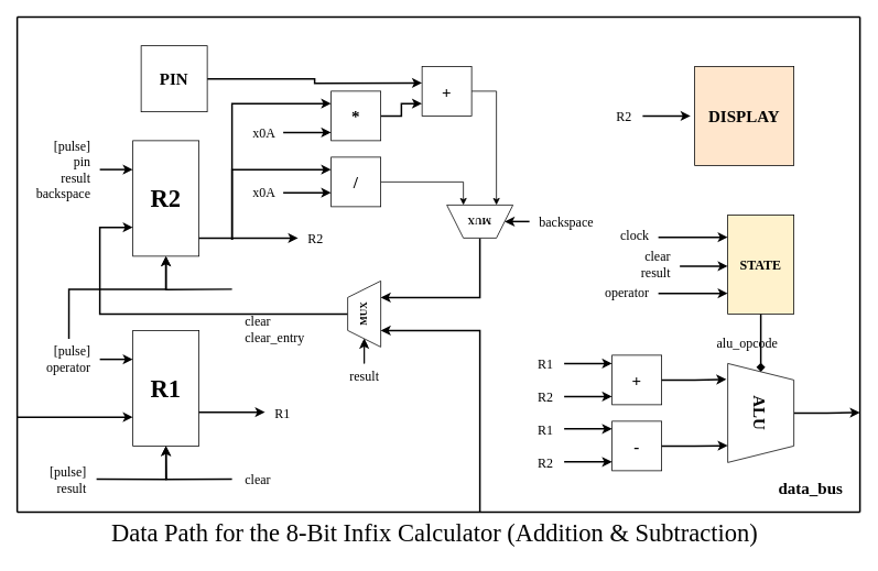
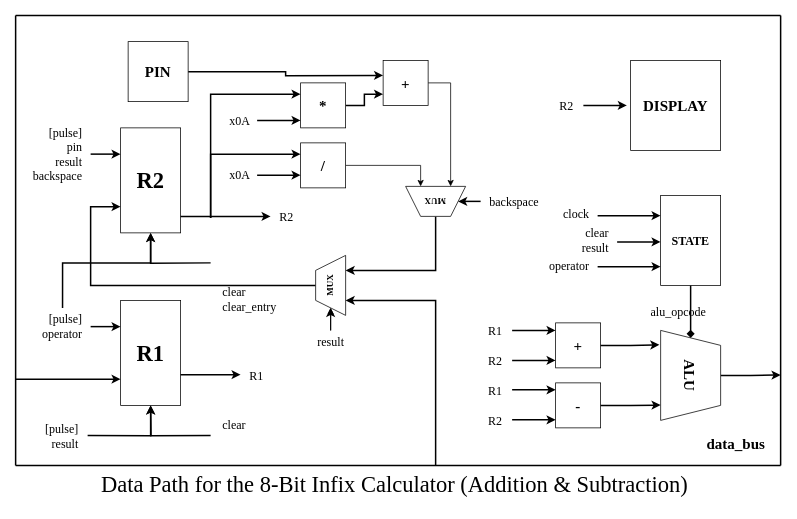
  <mxCell id="0" />
  <mxCell id="1" parent="0" />
  <mxCell id="2" style="edgeStyle=orthogonalEdgeStyle;rounded=0;orthogonalLoop=1;jettySize=auto;html=1;exitX=1;exitY=0.5;exitDx=0;exitDy=0;strokeWidth=2;" edge="1" parent="1" source="3"><mxGeometry relative="1" as="geometry"><mxPoint x="510" y="100" as="targetPoint" /></mxGeometry></mxCell>
  <mxCell id="3" value="&lt;font style=&quot;font-size: 20px;&quot; face=&quot;Times New Roman&quot;&gt;&lt;b style=&quot;&quot;&gt;PIN&lt;/b&gt;&lt;/font&gt;" style="whiteSpace=wrap;html=1;aspect=fixed;" vertex="1" parent="1"><mxGeometry x="170" y="55" width="80" height="80" as="geometry" /></mxCell>
  <mxCell id="4" value="" style="endArrow=none;html=1;rounded=0;strokeWidth=2;" edge="1" parent="1"><mxGeometry width="50" height="50" relative="1" as="geometry"><mxPoint x="20" y="20" as="sourcePoint" /><mxPoint x="1040" y="20" as="targetPoint" /></mxGeometry></mxCell>
  <mxCell id="5" value="" style="endArrow=none;html=1;rounded=0;strokeWidth=2;" edge="1" parent="1"><mxGeometry width="50" height="50" relative="1" as="geometry"><mxPoint x="20" y="20" as="sourcePoint" /><mxPoint x="20" y="620" as="targetPoint" /></mxGeometry></mxCell>
  <mxCell id="6" value="" style="endArrow=none;html=1;rounded=0;strokeWidth=2;" edge="1" parent="1"><mxGeometry width="50" height="50" relative="1" as="geometry"><mxPoint x="20" y="620" as="sourcePoint" /><mxPoint x="1040" y="620" as="targetPoint" /></mxGeometry></mxCell>
  <mxCell id="7" value="" style="endArrow=none;html=1;rounded=0;strokeWidth=2;" edge="1" parent="1"><mxGeometry width="50" height="50" relative="1" as="geometry"><mxPoint x="1040" y="20" as="sourcePoint" /><mxPoint x="1040" y="620" as="targetPoint" /></mxGeometry></mxCell>
  <mxCell id="8" value="&lt;font face=&quot;Times New Roman&quot; style=&quot;font-size: 20px;&quot;&gt;&lt;b&gt;data_bus&lt;/b&gt;&lt;/font&gt;" style="text;html=1;align=center;verticalAlign=middle;resizable=0;points=[];autosize=1;strokeColor=none;fillColor=none;" vertex="1" parent="1"><mxGeometry x="930" y="570" width="100" height="40" as="geometry" /></mxCell>
  <mxCell id="9" style="edgeStyle=orthogonalEdgeStyle;rounded=0;orthogonalLoop=1;jettySize=auto;html=1;exitX=0.5;exitY=0;exitDx=0;exitDy=0;strokeWidth=2;" edge="1" parent="1" source="10"><mxGeometry relative="1" as="geometry"><mxPoint x="1040" y="499.571" as="targetPoint" /></mxGeometry></mxCell>
  <mxCell id="10" value="&lt;font style=&quot;font-size: 20px;&quot; face=&quot;Times New Roman&quot;&gt;&lt;b style=&quot;&quot;&gt;ALU&lt;/b&gt;&lt;/font&gt;" style="shape=trapezoid;perimeter=trapezoidPerimeter;whiteSpace=wrap;html=1;fixedSize=1;rotation=90;size=20;" vertex="1" parent="1"><mxGeometry x="860" y="460" width="120" height="80" as="geometry" /></mxCell>
  <mxCell id="11" style="edgeStyle=orthogonalEdgeStyle;rounded=0;orthogonalLoop=1;jettySize=auto;html=1;exitX=0.5;exitY=1;exitDx=0;exitDy=0;entryX=0;entryY=0.5;entryDx=0;entryDy=0;strokeWidth=2;endArrow=diamond;" edge="1" parent="1" source="12" target="10"><mxGeometry relative="1" as="geometry" /></mxCell>
- <mxCell id="12" value="STATE" style="rounded=0;whiteSpace=wrap;html=1;fontStyle=1;fontFamily=Times New Roman;fontSize=16;fillColor=#fff2cc;" vertex="1" parent="1"><mxGeometry x="880" y="260" width="80" height="120" as="geometry" /></mxCell>
+ <mxCell id="12" value="STATE" style="rounded=0;whiteSpace=wrap;html=1;fontStyle=1;fontFamily=Times New Roman;fontSize=16;" vertex="1" parent="1"><mxGeometry x="880" y="260" width="80" height="120" as="geometry" /></mxCell>
  <mxCell id="13" value="&lt;font style=&quot;font-size: 16px;&quot; face=&quot;Times New Roman&quot;&gt;alu_opcode&lt;/font&gt;" style="text;html=1;align=left;verticalAlign=middle;resizable=0;points=[];autosize=1;strokeColor=none;fillColor=none;" vertex="1" parent="1"><mxGeometry x="865" y="400" width="100" height="30" as="geometry" /></mxCell>
  <mxCell id="14" value="" style="endArrow=classic;html=1;rounded=0;strokeWidth=2;entryX=-0.021;entryY=0.337;entryDx=0;entryDy=0;entryPerimeter=0;" edge="1" parent="1"><mxGeometry width="50" height="50" relative="1" as="geometry"><mxPoint x="796" y="355" as="sourcePoint" /><mxPoint x="880" y="355" as="targetPoint" /></mxGeometry></mxCell>
  <mxCell id="15" value="" style="endArrow=classic;html=1;rounded=0;strokeWidth=2;entryX=-0.021;entryY=0.337;entryDx=0;entryDy=0;entryPerimeter=0;" edge="1" parent="1"><mxGeometry width="50" height="50" relative="1" as="geometry"><mxPoint x="796" y="287" as="sourcePoint" /><mxPoint x="880" y="287" as="targetPoint" /></mxGeometry></mxCell>
  <mxCell id="16" value="&lt;font face=&quot;Times New Roman&quot; style=&quot;font-size: 16px;&quot;&gt;clock&lt;/font&gt;" style="text;html=1;align=right;verticalAlign=middle;resizable=0;points=[];autosize=1;strokeColor=none;fillColor=none;" vertex="1" parent="1"><mxGeometry x="726" y="270" width="60" height="30" as="geometry" /></mxCell>
  <mxCell id="17" value="&lt;font face=&quot;Times New Roman&quot; style=&quot;font-size: 16px;&quot;&gt;operator&lt;/font&gt;" style="text;html=1;align=right;verticalAlign=middle;resizable=0;points=[];autosize=1;strokeColor=none;fillColor=none;" vertex="1" parent="1"><mxGeometry x="706" y="339" width="80" height="30" as="geometry" /></mxCell>
- <mxCell id="18" value="&lt;font style=&quot;font-size: 20px;&quot; face=&quot;Times New Roman&quot;&gt;&lt;b style=&quot;&quot;&gt;DISPLAY&lt;/b&gt;&lt;/font&gt;" style="whiteSpace=wrap;html=1;aspect=fixed;fillColor=#ffe6cc;" vertex="1" parent="1"><mxGeometry x="840" y="80" width="120" height="120" as="geometry" /></mxCell>
+ <mxCell id="18" value="&lt;font style=&quot;font-size: 20px;&quot; face=&quot;Times New Roman&quot;&gt;&lt;b style=&quot;&quot;&gt;DISPLAY&lt;/b&gt;&lt;/font&gt;" style="whiteSpace=wrap;html=1;aspect=fixed;" vertex="1" parent="1"><mxGeometry x="840" y="80" width="120" height="120" as="geometry" /></mxCell>
  <mxCell id="19" value="&lt;font face=&quot;Verdana&quot; style=&quot;font-size: 20px;&quot;&gt;&lt;b style=&quot;&quot;&gt;+&lt;/b&gt;&lt;/font&gt;" style="whiteSpace=wrap;html=1;aspect=fixed;" vertex="1" parent="1"><mxGeometry x="740" y="430" width="60" height="60" as="geometry" /></mxCell>
  <mxCell id="20" value="&lt;font face=&quot;Verdana&quot; style=&quot;font-size: 20px;&quot;&gt;&lt;b style=&quot;&quot;&gt;-&lt;/b&gt;&lt;/font&gt;" style="whiteSpace=wrap;html=1;aspect=fixed;" vertex="1" parent="1"><mxGeometry x="740" y="510" width="60" height="60" as="geometry" /></mxCell>
  <mxCell id="21" style="edgeStyle=orthogonalEdgeStyle;rounded=0;orthogonalLoop=1;jettySize=auto;html=1;exitX=1;exitY=0.5;exitDx=0;exitDy=0;entryX=0.161;entryY=1.021;entryDx=0;entryDy=0;entryPerimeter=0;strokeWidth=2;" edge="1" parent="1" source="19" target="10"><mxGeometry relative="1" as="geometry" /></mxCell>
  <mxCell id="22" style="edgeStyle=orthogonalEdgeStyle;rounded=0;orthogonalLoop=1;jettySize=auto;html=1;exitX=1;exitY=0.5;exitDx=0;exitDy=0;entryX=0.83;entryY=1;entryDx=0;entryDy=0;entryPerimeter=0;strokeWidth=2;" edge="1" parent="1" source="20" target="10"><mxGeometry relative="1" as="geometry" /></mxCell>
  <mxCell id="23" value="" style="endArrow=classic;html=1;rounded=0;strokeWidth=2;entryX=-0.021;entryY=0.337;entryDx=0;entryDy=0;entryPerimeter=0;" edge="1" parent="1"><mxGeometry width="50" height="50" relative="1" as="geometry"><mxPoint x="682" y="440" as="sourcePoint" /><mxPoint x="740" y="440" as="targetPoint" /></mxGeometry></mxCell>
  <mxCell id="24" value="" style="endArrow=classic;html=1;rounded=0;strokeWidth=2;entryX=-0.021;entryY=0.337;entryDx=0;entryDy=0;entryPerimeter=0;" edge="1" parent="1"><mxGeometry width="50" height="50" relative="1" as="geometry"><mxPoint x="682" y="480" as="sourcePoint" /><mxPoint x="740" y="480" as="targetPoint" /></mxGeometry></mxCell>
  <mxCell id="25" value="" style="endArrow=classic;html=1;rounded=0;strokeWidth=2;entryX=-0.021;entryY=0.337;entryDx=0;entryDy=0;entryPerimeter=0;" edge="1" parent="1"><mxGeometry width="50" height="50" relative="1" as="geometry"><mxPoint x="682" y="519.29" as="sourcePoint" /><mxPoint x="740" y="519.29" as="targetPoint" /></mxGeometry></mxCell>
  <mxCell id="26" value="" style="endArrow=classic;html=1;rounded=0;strokeWidth=2;entryX=-0.021;entryY=0.337;entryDx=0;entryDy=0;entryPerimeter=0;" edge="1" parent="1"><mxGeometry width="50" height="50" relative="1" as="geometry"><mxPoint x="682" y="559.29" as="sourcePoint" /><mxPoint x="740" y="559.29" as="targetPoint" /></mxGeometry></mxCell>
  <mxCell id="27" value="&lt;font face=&quot;Times New Roman&quot; style=&quot;font-size: 16px;&quot;&gt;R1&lt;/font&gt;" style="text;html=1;align=right;verticalAlign=middle;resizable=0;points=[];autosize=1;strokeColor=none;fillColor=none;" vertex="1" parent="1"><mxGeometry x="630" y="425" width="40" height="30" as="geometry" /></mxCell>
  <mxCell id="28" value="&lt;font face=&quot;Times New Roman&quot; style=&quot;font-size: 16px;&quot;&gt;R2&lt;/font&gt;" style="text;html=1;align=right;verticalAlign=middle;resizable=0;points=[];autosize=1;strokeColor=none;fillColor=none;" vertex="1" parent="1"><mxGeometry x="630" y="465" width="40" height="30" as="geometry" /></mxCell>
  <mxCell id="29" value="&lt;font face=&quot;Times New Roman&quot; style=&quot;font-size: 16px;&quot;&gt;R1&lt;/font&gt;" style="text;html=1;align=right;verticalAlign=middle;resizable=0;points=[];autosize=1;strokeColor=none;fillColor=none;" vertex="1" parent="1"><mxGeometry x="630" y="505" width="40" height="30" as="geometry" /></mxCell>
  <mxCell id="30" value="&lt;font face=&quot;Times New Roman&quot; style=&quot;font-size: 16px;&quot;&gt;R2&lt;/font&gt;" style="text;html=1;align=right;verticalAlign=middle;resizable=0;points=[];autosize=1;strokeColor=none;fillColor=none;" vertex="1" parent="1"><mxGeometry x="630" y="545" width="40" height="30" as="geometry" /></mxCell>
  <mxCell id="31" value="&lt;font style=&quot;font-size: 30px;&quot;&gt;R2&lt;/font&gt;" style="rounded=0;whiteSpace=wrap;html=1;fontStyle=1;fontFamily=Times New Roman;fontSize=16;" vertex="1" parent="1"><mxGeometry x="160" y="170" width="80" height="140" as="geometry" /></mxCell>
  <mxCell id="32" value="&lt;font style=&quot;font-size: 30px;&quot;&gt;R1&lt;/font&gt;" style="rounded=0;whiteSpace=wrap;html=1;fontStyle=1;fontFamily=Times New Roman;fontSize=16;" vertex="1" parent="1"><mxGeometry x="160" y="400" width="80" height="140" as="geometry" /></mxCell>
  <mxCell id="33" value="" style="endArrow=classic;html=1;rounded=0;strokeWidth=2;" edge="1" parent="1"><mxGeometry width="50" height="50" relative="1" as="geometry"><mxPoint x="240" y="499.29" as="sourcePoint" /><mxPoint x="320" y="499" as="targetPoint" /></mxGeometry></mxCell>
  <mxCell id="34" value="&lt;font style=&quot;font-size: 16px;&quot; face=&quot;Times New Roman&quot;&gt;R1&lt;/font&gt;" style="text;html=1;align=left;verticalAlign=middle;resizable=0;points=[];autosize=1;strokeColor=none;fillColor=none;" vertex="1" parent="1"><mxGeometry x="330" y="485" width="40" height="30" as="geometry" /></mxCell>
  <mxCell id="35" value="" style="endArrow=classic;html=1;rounded=0;strokeWidth=2;" edge="1" parent="1"><mxGeometry width="50" height="50" relative="1" as="geometry"><mxPoint x="240" y="288.29" as="sourcePoint" /><mxPoint x="360" y="288" as="targetPoint" /></mxGeometry></mxCell>
  <mxCell id="36" value="&lt;font style=&quot;font-size: 16px;&quot; face=&quot;Times New Roman&quot;&gt;R2&lt;/font&gt;" style="text;html=1;align=left;verticalAlign=middle;resizable=0;points=[];autosize=1;strokeColor=none;fillColor=none;" vertex="1" parent="1"><mxGeometry x="370" y="274" width="40" height="30" as="geometry" /></mxCell>
  <mxCell id="37" style="edgeStyle=orthogonalEdgeStyle;rounded=0;orthogonalLoop=1;jettySize=auto;html=1;exitX=1;exitY=0.5;exitDx=0;exitDy=0;entryX=0;entryY=0.75;entryDx=0;entryDy=0;strokeWidth=2;" edge="1" parent="1" source="38" target="42"><mxGeometry relative="1" as="geometry" /></mxCell>
  <mxCell id="38" value="&lt;font face=&quot;Verdana&quot; style=&quot;font-size: 20px;&quot;&gt;&lt;b style=&quot;&quot;&gt;*&lt;/b&gt;&lt;/font&gt;" style="whiteSpace=wrap;html=1;aspect=fixed;" vertex="1" parent="1"><mxGeometry x="400" y="110" width="60" height="60" as="geometry" /></mxCell>
  <mxCell id="39" style="edgeStyle=orthogonalEdgeStyle;rounded=0;orthogonalLoop=1;jettySize=auto;html=1;exitX=1;exitY=0.5;exitDx=0;exitDy=0;entryX=0.75;entryY=1;entryDx=0;entryDy=0;" edge="1" parent="1" source="40" target="50"><mxGeometry relative="1" as="geometry" /></mxCell>
  <mxCell id="40" value="&lt;font face=&quot;Verdana&quot;&gt;&lt;span style=&quot;font-size: 20px;&quot;&gt;&lt;b&gt;/&lt;/b&gt;&lt;/span&gt;&lt;/font&gt;" style="whiteSpace=wrap;html=1;aspect=fixed;" vertex="1" parent="1"><mxGeometry x="400" y="190" width="60" height="60" as="geometry" /></mxCell>
  <mxCell id="41" style="edgeStyle=orthogonalEdgeStyle;rounded=0;orthogonalLoop=1;jettySize=auto;html=1;exitX=1;exitY=0.5;exitDx=0;exitDy=0;entryX=0.25;entryY=1;entryDx=0;entryDy=0;" edge="1" parent="1" source="42" target="50"><mxGeometry relative="1" as="geometry" /></mxCell>
  <mxCell id="42" value="&lt;font face=&quot;Verdana&quot; style=&quot;font-size: 20px;&quot;&gt;&lt;b style=&quot;&quot;&gt;+&lt;/b&gt;&lt;/font&gt;" style="whiteSpace=wrap;html=1;aspect=fixed;" vertex="1" parent="1"><mxGeometry x="510" y="80" width="60" height="60" as="geometry" /></mxCell>
  <mxCell id="43" value="" style="endArrow=classic;html=1;rounded=0;strokeWidth=2;entryX=0;entryY=0.25;entryDx=0;entryDy=0;" edge="1" parent="1" target="40"><mxGeometry width="50" height="50" relative="1" as="geometry"><mxPoint x="280" y="290" as="sourcePoint" /><mxPoint x="370" y="298" as="targetPoint" /><Array as="points"><mxPoint x="280" y="205" /></Array></mxGeometry></mxCell>
  <mxCell id="44" value="" style="endArrow=classic;html=1;rounded=0;strokeWidth=2;entryX=0;entryY=0.25;entryDx=0;entryDy=0;" edge="1" parent="1" target="38"><mxGeometry width="50" height="50" relative="1" as="geometry"><mxPoint x="280" y="290" as="sourcePoint" /><mxPoint x="370" y="215" as="targetPoint" /><Array as="points"><mxPoint x="280" y="125" /></Array></mxGeometry></mxCell>
  <mxCell id="45" value="" style="endArrow=classic;html=1;rounded=0;strokeWidth=2;entryX=-0.021;entryY=0.337;entryDx=0;entryDy=0;entryPerimeter=0;" edge="1" parent="1"><mxGeometry width="50" height="50" relative="1" as="geometry"><mxPoint x="342" y="160" as="sourcePoint" /><mxPoint x="400" y="160" as="targetPoint" /></mxGeometry></mxCell>
  <mxCell id="46" value="" style="endArrow=classic;html=1;rounded=0;strokeWidth=2;entryX=-0.021;entryY=0.337;entryDx=0;entryDy=0;entryPerimeter=0;" edge="1" parent="1"><mxGeometry width="50" height="50" relative="1" as="geometry"><mxPoint x="342" y="233" as="sourcePoint" /><mxPoint x="400" y="233" as="targetPoint" /></mxGeometry></mxCell>
  <mxCell id="47" value="&lt;font face=&quot;Times New Roman&quot; style=&quot;font-size: 16px;&quot;&gt;x0A&lt;/font&gt;" style="text;html=1;align=right;verticalAlign=middle;resizable=0;points=[];autosize=1;strokeColor=none;fillColor=none;" vertex="1" parent="1"><mxGeometry x="284" y="145" width="50" height="30" as="geometry" /></mxCell>
  <mxCell id="48" value="&lt;font face=&quot;Times New Roman&quot; style=&quot;font-size: 16px;&quot;&gt;x0A&lt;/font&gt;" style="text;html=1;align=right;verticalAlign=middle;resizable=0;points=[];autosize=1;strokeColor=none;fillColor=none;" vertex="1" parent="1"><mxGeometry x="284" y="218" width="50" height="30" as="geometry" /></mxCell>
  <mxCell id="49" style="edgeStyle=orthogonalEdgeStyle;rounded=0;orthogonalLoop=1;jettySize=auto;html=1;exitX=0.5;exitY=0;exitDx=0;exitDy=0;entryX=0.75;entryY=1;entryDx=0;entryDy=0;strokeWidth=2;" edge="1" parent="1" source="50" target="54"><mxGeometry relative="1" as="geometry" /></mxCell>
  <mxCell id="50" value="&lt;font face=&quot;Times New Roman&quot;&gt;&lt;b style=&quot;&quot;&gt;MUX&lt;/b&gt;&lt;/font&gt;" style="shape=trapezoid;perimeter=trapezoidPerimeter;whiteSpace=wrap;html=1;fixedSize=1;rotation=-180;size=20;" vertex="1" parent="1"><mxGeometry x="540" y="248" width="80" height="40" as="geometry" /></mxCell>
  <mxCell id="51" value="" style="endArrow=classic;html=1;rounded=0;strokeWidth=2;entryX=0;entryY=0.5;entryDx=0;entryDy=0;" edge="1" parent="1" target="50"><mxGeometry width="50" height="50" relative="1" as="geometry"><mxPoint x="640" y="268" as="sourcePoint" /><mxPoint x="750" y="400" as="targetPoint" /></mxGeometry></mxCell>
  <mxCell id="52" value="&lt;font style=&quot;font-size: 16px;&quot; face=&quot;Times New Roman&quot;&gt;backspace&lt;/font&gt;" style="text;html=1;align=left;verticalAlign=middle;resizable=0;points=[];autosize=1;strokeColor=none;fillColor=none;" vertex="1" parent="1"><mxGeometry x="650" y="253" width="90" height="30" as="geometry" /></mxCell>
  <mxCell id="53" style="edgeStyle=orthogonalEdgeStyle;rounded=0;orthogonalLoop=1;jettySize=auto;html=1;exitX=0.5;exitY=0;exitDx=0;exitDy=0;entryX=0;entryY=0.75;entryDx=0;entryDy=0;strokeWidth=2;" edge="1" parent="1" source="54" target="31"><mxGeometry relative="1" as="geometry"><Array as="points"><mxPoint x="120" y="380" /><mxPoint x="120" y="275" /></Array></mxGeometry></mxCell>
  <mxCell id="54" value="&lt;font face=&quot;Times New Roman&quot;&gt;&lt;b style=&quot;&quot;&gt;MUX&lt;/b&gt;&lt;/font&gt;" style="shape=trapezoid;perimeter=trapezoidPerimeter;whiteSpace=wrap;html=1;fixedSize=1;rotation=-90;size=20;" vertex="1" parent="1"><mxGeometry x="400" y="360" width="80" height="40" as="geometry" /></mxCell>
  <mxCell id="55" value="" style="endArrow=classic;html=1;rounded=0;strokeWidth=2;entryX=0;entryY=0.5;entryDx=0;entryDy=0;" edge="1" parent="1" target="54"><mxGeometry width="50" height="50" relative="1" as="geometry"><mxPoint x="440" y="420" as="sourcePoint" /><mxPoint x="620" y="278" as="targetPoint" /></mxGeometry></mxCell>
  <mxCell id="56" value="" style="edgeStyle=orthogonalEdgeStyle;rounded=0;orthogonalLoop=1;jettySize=auto;html=1;" edge="1" parent="1" source="57" target="54"><mxGeometry relative="1" as="geometry" /></mxCell>
  <mxCell id="57" value="&lt;font face=&quot;Times New Roman&quot; style=&quot;font-size: 16px;&quot;&gt;result&lt;/font&gt;" style="text;html=1;align=center;verticalAlign=middle;resizable=0;points=[];autosize=1;strokeColor=none;fillColor=none;" vertex="1" parent="1"><mxGeometry x="410" y="440" width="60" height="30" as="geometry" /></mxCell>
  <mxCell id="58" value="" style="endArrow=classic;html=1;rounded=0;strokeWidth=2;entryX=0;entryY=0.25;entryDx=0;entryDy=0;" edge="1" parent="1" target="31"><mxGeometry width="50" height="50" relative="1" as="geometry"><mxPoint x="120" y="205" as="sourcePoint" /><mxPoint x="620" y="278" as="targetPoint" /></mxGeometry></mxCell>
  <mxCell id="59" value="&lt;font face=&quot;Times New Roman&quot;&gt;&lt;span style=&quot;font-size: 16px;&quot;&gt;[pulse]&lt;/span&gt;&lt;/font&gt;&lt;div&gt;&lt;font face=&quot;Times New Roman&quot;&gt;&lt;span style=&quot;font-size: 16px;&quot;&gt;pin&lt;/span&gt;&lt;/font&gt;&lt;/div&gt;&lt;div&gt;&lt;font face=&quot;Times New Roman&quot;&gt;&lt;span style=&quot;font-size: 16px;&quot;&gt;result&lt;/span&gt;&lt;/font&gt;&lt;/div&gt;&lt;div&gt;&lt;font face=&quot;Times New Roman&quot;&gt;&lt;span style=&quot;font-size: 16px;&quot;&gt;backspace&lt;/span&gt;&lt;/font&gt;&lt;/div&gt;" style="text;html=1;align=right;verticalAlign=middle;resizable=0;points=[];autosize=1;strokeColor=none;fillColor=none;" vertex="1" parent="1"><mxGeometry x="20" y="160" width="90" height="90" as="geometry" /></mxCell>
  <mxCell id="60" value="" style="endArrow=classic;html=1;rounded=0;strokeWidth=2;entryX=0;entryY=0.25;entryDx=0;entryDy=0;" edge="1" parent="1" target="32"><mxGeometry width="50" height="50" relative="1" as="geometry"><mxPoint x="120" y="435" as="sourcePoint" /><mxPoint x="160" y="440" as="targetPoint" /></mxGeometry></mxCell>
  <mxCell id="61" value="&lt;font face=&quot;Times New Roman&quot; style=&quot;font-size: 16px;&quot;&gt;[pulse]&lt;/font&gt;&lt;div&gt;&lt;font face=&quot;Times New Roman&quot; style=&quot;font-size: 16px;&quot;&gt;operator&lt;/font&gt;&lt;/div&gt;" style="text;html=1;align=right;verticalAlign=middle;resizable=0;points=[];autosize=1;strokeColor=none;fillColor=none;" vertex="1" parent="1"><mxGeometry x="30" y="410" width="80" height="50" as="geometry" /></mxCell>
  <mxCell id="62" value="" style="endArrow=classic;html=1;rounded=0;strokeWidth=2;entryX=0;entryY=0.75;entryDx=0;entryDy=0;" edge="1" parent="1" target="32"><mxGeometry width="50" height="50" relative="1" as="geometry"><mxPoint x="20" y="505" as="sourcePoint" /><mxPoint x="330" y="509" as="targetPoint" /></mxGeometry></mxCell>
  <mxCell id="63" value="" style="endArrow=classic;html=1;rounded=0;strokeWidth=2;entryX=-0.021;entryY=0.337;entryDx=0;entryDy=0;entryPerimeter=0;" edge="1" parent="1"><mxGeometry width="50" height="50" relative="1" as="geometry"><mxPoint x="777" y="140" as="sourcePoint" /><mxPoint x="835" y="140" as="targetPoint" /></mxGeometry></mxCell>
  <mxCell id="64" value="&lt;font face=&quot;Times New Roman&quot; style=&quot;font-size: 16px;&quot;&gt;R2&lt;/font&gt;" style="text;html=1;align=right;verticalAlign=middle;resizable=0;points=[];autosize=1;strokeColor=none;fillColor=none;" vertex="1" parent="1"><mxGeometry x="725" y="125" width="40" height="30" as="geometry" /></mxCell>
  <mxCell id="65" value="&lt;font style=&quot;font-size: 30px;&quot; face=&quot;Times New Roman&quot;&gt;Data Path for the 8-Bit Infix Calculator (Addition &amp;amp; Subtraction)&lt;/font&gt;" style="text;html=1;align=center;verticalAlign=middle;resizable=0;points=[];autosize=1;strokeColor=none;fillColor=none;" vertex="1" parent="1"><mxGeometry x="120" y="620" width="810" height="50" as="geometry" /></mxCell>
  <mxCell id="66" style="edgeStyle=orthogonalEdgeStyle;rounded=0;orthogonalLoop=1;jettySize=auto;html=1;strokeWidth=2;entryX=0.25;entryY=1;entryDx=0;entryDy=0;" edge="1" parent="1" target="54"><mxGeometry relative="1" as="geometry"><mxPoint x="1050" y="509.571" as="targetPoint" /><mxPoint x="580" y="620" as="sourcePoint" /><Array as="points"><mxPoint x="580" y="400" /></Array></mxGeometry></mxCell>
  <mxCell id="67" style="edgeStyle=orthogonalEdgeStyle;rounded=0;orthogonalLoop=1;jettySize=auto;html=1;strokeWidth=2;entryX=0.5;entryY=1;entryDx=0;entryDy=0;" edge="1" parent="1" target="31"><mxGeometry relative="1" as="geometry"><mxPoint x="1050" y="509.571" as="targetPoint" /><mxPoint x="280" y="350" as="sourcePoint" /></mxGeometry></mxCell>
  <mxCell id="68" style="edgeStyle=orthogonalEdgeStyle;rounded=0;orthogonalLoop=1;jettySize=auto;html=1;strokeWidth=2;entryX=0.5;entryY=1;entryDx=0;entryDy=0;" edge="1" parent="1"><mxGeometry relative="1" as="geometry"><mxPoint x="200" y="540" as="targetPoint" /><mxPoint x="280" y="580" as="sourcePoint" /></mxGeometry></mxCell>
  <mxCell id="69" value="&lt;font style=&quot;font-size: 16px;&quot; face=&quot;Times New Roman&quot;&gt;clear&lt;/font&gt;&lt;div&gt;&lt;font style=&quot;font-size: 16px;&quot; face=&quot;Times New Roman&quot;&gt;clear_entry&lt;/font&gt;&lt;/div&gt;" style="text;html=1;align=left;verticalAlign=middle;resizable=0;points=[];autosize=1;strokeColor=none;fillColor=none;" vertex="1" parent="1"><mxGeometry x="294" y="374" width="100" height="50" as="geometry" /></mxCell>
- <mxCell id="70" value="&lt;font style=&quot;font-size: 16px;&quot; face=&quot;Times New Roman&quot;&gt;clear&lt;/font&gt;" style="text;html=1;align=left;verticalAlign=middle;resizable=0;points=[];autosize=1;strokeColor=none;fillColor=none;" vertex="1" parent="1"><mxGeometry x="294" y="566" width="50" height="30" as="geometry" /></mxCell>
+ <mxCell id="70" value="&lt;font style=&quot;font-size: 16px;&quot; face=&quot;Times New Roman&quot;&gt;clear&lt;/font&gt;" style="text;html=1;align=left;verticalAlign=middle;resizable=0;points=[];autosize=1;strokeColor=none;fillColor=none;" vertex="1" parent="1"><mxGeometry x="294" y="551" width="50" height="30" as="geometry" /></mxCell>
  <mxCell id="71" style="edgeStyle=orthogonalEdgeStyle;rounded=0;orthogonalLoop=1;jettySize=auto;html=1;strokeWidth=2;entryX=0.5;entryY=1;entryDx=0;entryDy=0;exitX=0.657;exitY=0.003;exitDx=0;exitDy=0;exitPerimeter=0;" edge="1" parent="1" source="61" target="31"><mxGeometry relative="1" as="geometry"><mxPoint x="56" y="360" as="targetPoint" /><mxPoint x="86" y="400" as="sourcePoint" /><Array as="points"><mxPoint x="83" y="350" /><mxPoint x="200" y="350" /></Array></mxGeometry></mxCell>
  <mxCell id="72" value="&lt;font face=&quot;Times New Roman&quot; style=&quot;font-size: 16px;&quot;&gt;[pulse]&lt;/font&gt;&lt;div&gt;&lt;font face=&quot;Times New Roman&quot; style=&quot;font-size: 16px;&quot;&gt;result&lt;/font&gt;&lt;/div&gt;" style="text;html=1;align=right;verticalAlign=middle;resizable=0;points=[];autosize=1;strokeColor=none;fillColor=none;" vertex="1" parent="1"><mxGeometry x="35" y="556" width="70" height="50" as="geometry" /></mxCell>
  <mxCell id="73" style="edgeStyle=orthogonalEdgeStyle;rounded=0;orthogonalLoop=1;jettySize=auto;html=1;strokeWidth=2;entryX=0.5;entryY=1;entryDx=0;entryDy=0;" edge="1" parent="1" target="32"><mxGeometry relative="1" as="geometry"><mxPoint x="204" y="565.57" as="targetPoint" /><mxPoint x="116" y="580" as="sourcePoint" /></mxGeometry></mxCell>
  <mxCell id="74" value="" style="endArrow=classic;html=1;rounded=0;strokeWidth=2;entryX=-0.021;entryY=0.337;entryDx=0;entryDy=0;entryPerimeter=0;" edge="1" parent="1"><mxGeometry width="50" height="50" relative="1" as="geometry"><mxPoint x="822" y="322" as="sourcePoint" /><mxPoint x="880" y="322" as="targetPoint" /></mxGeometry></mxCell>
  <mxCell id="75" value="&lt;font face=&quot;Times New Roman&quot; style=&quot;font-size: 16px;&quot;&gt;clear&lt;/font&gt;&lt;div&gt;&lt;font face=&quot;Times New Roman&quot; style=&quot;font-size: 16px;&quot;&gt;result&lt;/font&gt;&lt;/div&gt;" style="text;html=1;align=right;verticalAlign=middle;resizable=0;points=[];autosize=1;strokeColor=none;fillColor=none;" vertex="1" parent="1"><mxGeometry x="752" y="295" width="60" height="50" as="geometry" /></mxCell>
